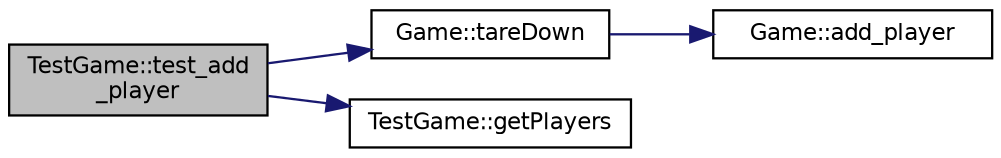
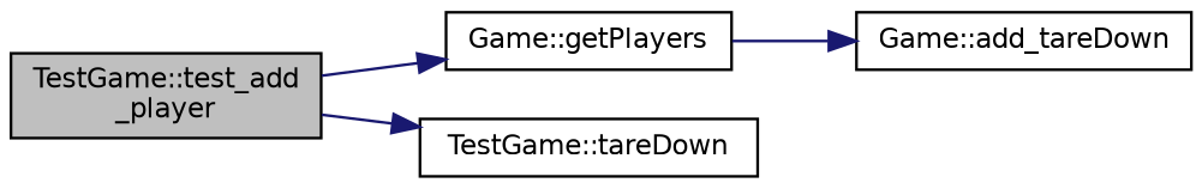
  digraph {
    rankdir=LR
    node [color=black fillcolor=white fontname=Helvetica fontsize=10 shape=record style=filled]
    edge [color=midnightblue fontname=Helvetica fontsize=10 labelfontname=Helvetica labelfontsize=10 style=solid]
    n1 [fillcolor=grey75 fontcolor=black height=0.2 label="TestGame::test_add\l_player" width=0.4]
-   n2 [height=0.2 label="Game::tareDown" width=0.4]
-   n3 [height=0.2 label="TestGame::getPlayers" width=0.4]
-   n4 [height=0.2 label="Game::add_player" width=0.4]
+   n2 [height=0.2 label="Game::getPlayers" width=0.4]
+   n3 [height=0.2 label="TestGame::tareDown" width=0.4]
+   n4 [height=0.2 label="Game::add_tareDown" width=0.4]
    n1 -> n2
    n1 -> n3
    n2 -> n4
  }
